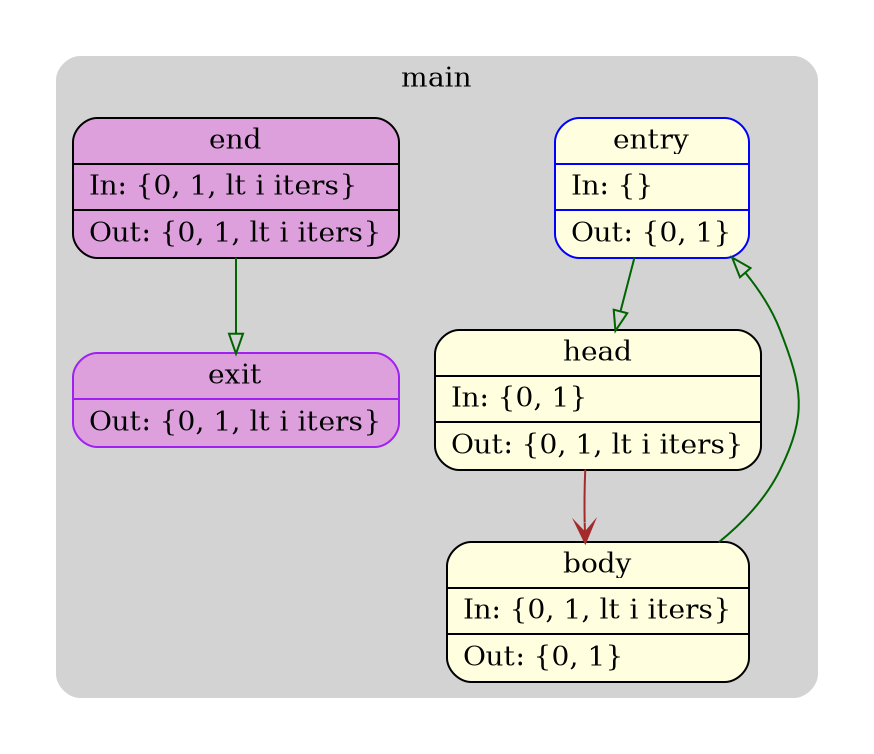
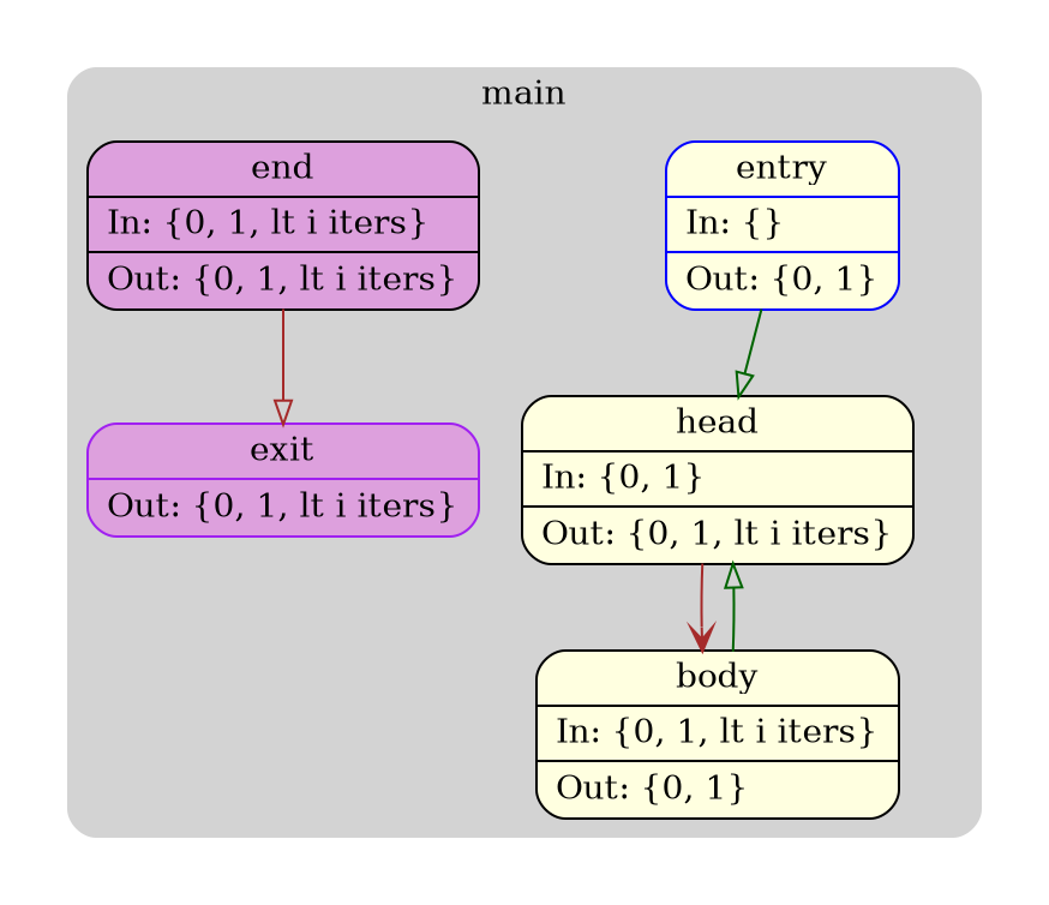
  digraph {
    compound=true
    node [color=black fillcolor=lightyellow shape=Mrecord style=filled]
    edge [arrowhead=onormal color=darkgreen]
    n1 [color=blue label="{entry|In: \{\}\l|Out: \{0, 1\}\l}"]
    n2 [label="{head|In: \{0, 1\}\l|Out: \{0, 1, lt i iters\}\l}"]
    n3 [label="{body|In: \{0, 1, lt i iters\}\l|Out: \{0, 1\}\l}"]
    n4 [fillcolor=plum label="{end|In: \{0, 1, lt i iters\}\l|Out: \{0, 1, lt i iters\}\l}"]
    n5 [color=purple fillcolor=plum label="{exit|Out: \{0, 1, lt i iters\}\l}"]
    subgraph cluster_1 {
      peripheries=0
      subgraph cluster_2 {
        peripheries=0
        subgraph cluster_3 {
          bgcolor=lightgray
          color=darkgray
          label=main
          peripheries=0
          style=rounded
          n1
          n2
          n3
          n4
          n5
        }
      }
    }
    n1 -> n2
    n2 -> n3 [arrowhead=vee color=brown]
-   n3 -> n1
-   n4 -> n5
+   n3 -> n2
+   n4 -> n5 [color=brown]
  }
